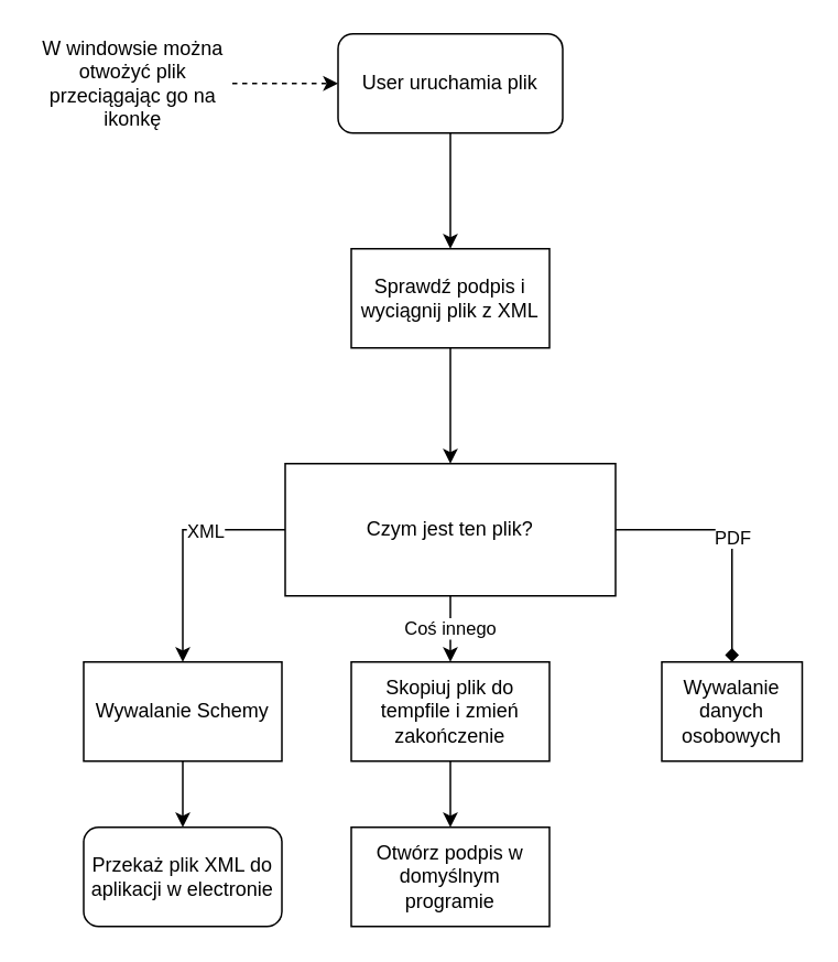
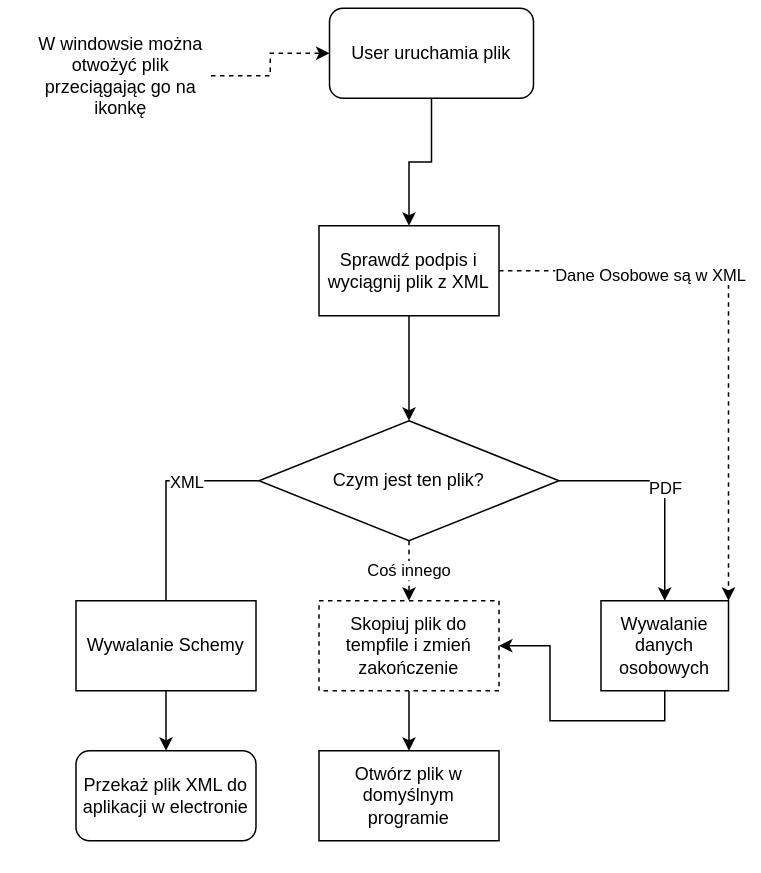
  <mxCell id="0" />
  <mxCell id="1" parent="0" />
  <mxCell id="2" style="edgeStyle=orthogonalEdgeStyle;rounded=0;orthogonalLoop=1;jettySize=auto;html=1;exitX=0.5;exitY=1;exitDx=0;exitDy=0;entryX=0.5;entryY=0;entryDx=0;entryDy=0;" edge="1" parent="1" source="5" target="7"><mxGeometry relative="1" as="geometry" /></mxCell>
- <mxCell id="5" value="User uruchamia plik" style="rounded=1;whiteSpace=wrap;html=1;" vertex="1" parent="1"><mxGeometry x="204" y="20" width="136" height="60" as="geometry" /></mxCell>
+ <mxCell id="3" style="edgeStyle=orthogonalEdgeStyle;rounded=0;orthogonalLoop=1;jettySize=auto;html=1;exitX=1;exitY=0.5;exitDx=0;exitDy=0;entryX=1;entryY=0;entryDx=0;entryDy=0;dashed=1;" edge="1" parent="1" source="7" target="14"><mxGeometry relative="1" as="geometry" /></mxCell>
+ <mxCell id="4" value="Dane Osobowe są w XML" style="edgeLabel;html=1;align=center;verticalAlign=middle;resizable=0;points=[];" vertex="1" connectable="0" parent="3"><mxGeometry x="-0.466" y="-2" relative="1" as="geometry"><mxPoint as="offset" /></mxGeometry></mxCell>
+ <mxCell id="5" value="User uruchamia plik" style="rounded=1;whiteSpace=wrap;html=1;" vertex="1" parent="1"><mxGeometry x="219" y="5" width="136" height="60" as="geometry" /></mxCell>
  <mxCell id="6" style="edgeStyle=orthogonalEdgeStyle;rounded=0;orthogonalLoop=1;jettySize=auto;html=1;exitX=0.5;exitY=1;exitDx=0;exitDy=0;entryX=0.5;entryY=0;entryDx=0;entryDy=0;" edge="1" parent="1" source="7" target="12"><mxGeometry relative="1" as="geometry" /></mxCell>
  <mxCell id="7" value="Sprawdź podpis i wyciągnij plik z XML" style="rounded=0;whiteSpace=wrap;html=1;" vertex="1" parent="1"><mxGeometry x="212" y="150" width="120" height="60" as="geometry" /></mxCell>
- <mxCell id="8" value="PDF" style="edgeStyle=orthogonalEdgeStyle;rounded=0;orthogonalLoop=1;jettySize=auto;html=1;exitX=1;exitY=0.5;exitDx=0;exitDy=0;entryX=0.5;entryY=0;entryDx=0;entryDy=0;endArrow=diamond;" edge="1" parent="1" source="12" target="14"><mxGeometry relative="1" as="geometry" /></mxCell>
- <mxCell id="9" value="Coś innego" style="edgeStyle=orthogonalEdgeStyle;rounded=0;orthogonalLoop=1;jettySize=auto;html=1;exitX=0.5;exitY=1;exitDx=0;exitDy=0;entryX=0.5;entryY=0;entryDx=0;entryDy=0;" edge="1" parent="1" source="12" target="16"><mxGeometry relative="1" as="geometry" /></mxCell>
- <mxCell id="10" style="edgeStyle=orthogonalEdgeStyle;rounded=0;orthogonalLoop=1;jettySize=auto;html=1;exitX=0;exitY=0.5;exitDx=0;exitDy=0;entryX=0.5;entryY=0;entryDx=0;entryDy=0;" edge="1" parent="1" source="12" target="19"><mxGeometry relative="1" as="geometry" /></mxCell>
+ <mxCell id="8" value="PDF" style="edgeStyle=orthogonalEdgeStyle;rounded=0;orthogonalLoop=1;jettySize=auto;html=1;exitX=1;exitY=0.5;exitDx=0;exitDy=0;entryX=0.5;entryY=0;entryDx=0;entryDy=0;" edge="1" parent="1" source="12" target="14"><mxGeometry relative="1" as="geometry" /></mxCell>
+ <mxCell id="9" value="Coś innego" style="edgeStyle=orthogonalEdgeStyle;rounded=0;orthogonalLoop=1;jettySize=auto;html=1;exitX=0.5;exitY=1;exitDx=0;exitDy=0;entryX=0.5;entryY=0;entryDx=0;entryDy=0;dashed=1;" edge="1" parent="1" source="12" target="16"><mxGeometry relative="1" as="geometry" /></mxCell>
+ <mxCell id="10" style="edgeStyle=orthogonalEdgeStyle;rounded=0;orthogonalLoop=1;jettySize=auto;html=1;exitX=0;exitY=0.5;exitDx=0;exitDy=0;entryX=0.5;entryY=0;entryDx=0;entryDy=0;endArrow=none;" edge="1" parent="1" source="12" target="19"><mxGeometry relative="1" as="geometry" /></mxCell>
  <mxCell id="11" value="XML" style="edgeLabel;html=1;align=center;verticalAlign=middle;resizable=0;points=[];" vertex="1" connectable="0" parent="10"><mxGeometry x="-0.31" relative="1" as="geometry"><mxPoint as="offset" /></mxGeometry></mxCell>
- <mxCell id="12" value="Czym jest ten plik?" style="whiteSpace=wrap;html=1;rounded=0;" vertex="1" parent="1"><mxGeometry x="172" y="280" width="200" height="80" as="geometry" /></mxCell>
+ <mxCell id="12" value="Czym jest ten plik?" style="rhombus;whiteSpace=wrap;html=1;" vertex="1" parent="1"><mxGeometry x="172" y="280" width="200" height="80" as="geometry" /></mxCell>
+ <mxCell id="13" style="edgeStyle=orthogonalEdgeStyle;rounded=0;orthogonalLoop=1;jettySize=auto;html=1;exitX=0.5;exitY=1;exitDx=0;exitDy=0;entryX=1;entryY=0.5;entryDx=0;entryDy=0;" edge="1" parent="1" source="14" target="16"><mxGeometry relative="1" as="geometry" /></mxCell>
  <mxCell id="14" value="Wywalanie danych osobowych" style="rounded=0;whiteSpace=wrap;html=1;" vertex="1" parent="1"><mxGeometry x="400" y="400" width="85" height="60" as="geometry" /></mxCell>
  <mxCell id="15" style="edgeStyle=orthogonalEdgeStyle;rounded=0;orthogonalLoop=1;jettySize=auto;html=1;exitX=0.5;exitY=1;exitDx=0;exitDy=0;entryX=0.5;entryY=0;entryDx=0;entryDy=0;" edge="1" parent="1" source="16" target="17"><mxGeometry relative="1" as="geometry" /></mxCell>
- <mxCell id="16" value="Skopiuj plik do tempfile i zmień zakończenie" style="rounded=0;whiteSpace=wrap;html=1;" vertex="1" parent="1"><mxGeometry x="212" y="400" width="120" height="60" as="geometry" /></mxCell>
- <mxCell id="17" value="Otwórz podpis w domyślnym programie" style="rounded=0;whiteSpace=wrap;html=1;" vertex="1" parent="1"><mxGeometry x="212" y="500" width="120" height="60" as="geometry" /></mxCell>
+ <mxCell id="16" value="Skopiuj plik do tempfile i zmień zakończenie" style="rounded=0;whiteSpace=wrap;html=1;dashed=1;" vertex="1" parent="1"><mxGeometry x="212" y="400" width="120" height="60" as="geometry" /></mxCell>
+ <mxCell id="17" value="Otwórz plik w domyślnym programie" style="rounded=0;whiteSpace=wrap;html=1;" vertex="1" parent="1"><mxGeometry x="212" y="500" width="120" height="60" as="geometry" /></mxCell>
  <mxCell id="18" style="edgeStyle=orthogonalEdgeStyle;rounded=0;orthogonalLoop=1;jettySize=auto;html=1;exitX=0.5;exitY=1;exitDx=0;exitDy=0;entryX=0.5;entryY=0;entryDx=0;entryDy=0;" edge="1" parent="1" source="19" target="20"><mxGeometry relative="1" as="geometry" /></mxCell>
  <mxCell id="19" value="Wywalanie Schemy" style="rounded=0;whiteSpace=wrap;html=1;" vertex="1" parent="1"><mxGeometry x="50" y="400" width="120" height="60" as="geometry" /></mxCell>
  <mxCell id="20" value="Przekaż plik XML do aplikacji w electronie" style="whiteSpace=wrap;html=1;rounded=1;" vertex="1" parent="1"><mxGeometry x="50" y="500" width="120" height="60" as="geometry" /></mxCell>
  <mxCell id="21" style="edgeStyle=orthogonalEdgeStyle;rounded=0;orthogonalLoop=1;jettySize=auto;html=1;entryX=0;entryY=0.5;entryDx=0;entryDy=0;dashed=1;" edge="1" parent="1" source="22" target="5"><mxGeometry relative="1" as="geometry" /></mxCell>
  <mxCell id="22" value="W windowsie można otwożyć plik przeciągając go na ikonkę" style="text;html=1;strokeColor=none;fillColor=none;align=center;verticalAlign=middle;whiteSpace=wrap;rounded=0;" vertex="1" parent="1"><mxGeometry x="20" y="35" width="120" height="30" as="geometry" /></mxCell>
